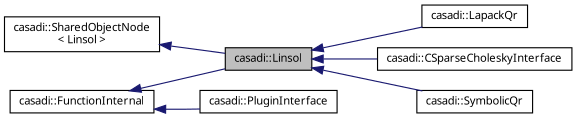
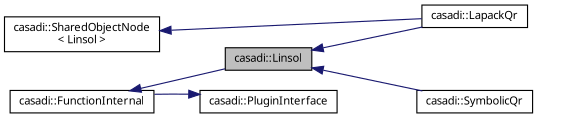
  digraph {
    rankdir=LR
    node [color=black fillcolor=white fontname="FreeSans.ttf" fontsize=10 shape=record style=filled]
    edge [color=midnightblue dir=back fontname="FreeSans.ttf" fontsize=10 labelfontname="FreeSans.ttf" labelfontsize=10 style=solid]
    n1 [fillcolor=grey75 fontcolor=black height=0.2 label="casadi::Linsol" width=0.4]
-   n2 [height=0.2 label="casadi::CSparseCholeskyInterface" width=0.4]
    n3 [height=0.2 label="casadi::LapackQr" width=0.4]
    n4 [height=0.2 label="casadi::SymbolicQr" width=0.4]
    n5 [height=0.2 label="casadi::FunctionInternal" width=0.4]
    n6 [height=0.2 label="casadi::PluginInterface" width=0.4]
    n7 [height=0.2 label="casadi::SharedObjectNode\l\< Linsol \>" width=0.4]
-   n1 -> n2
    n1 -> n3
    n1 -> n4
    n5 -> n1
-   n5 -> n6
-   n7 -> n1
+   n6 -> n5
+   n7 -> n3
  }
